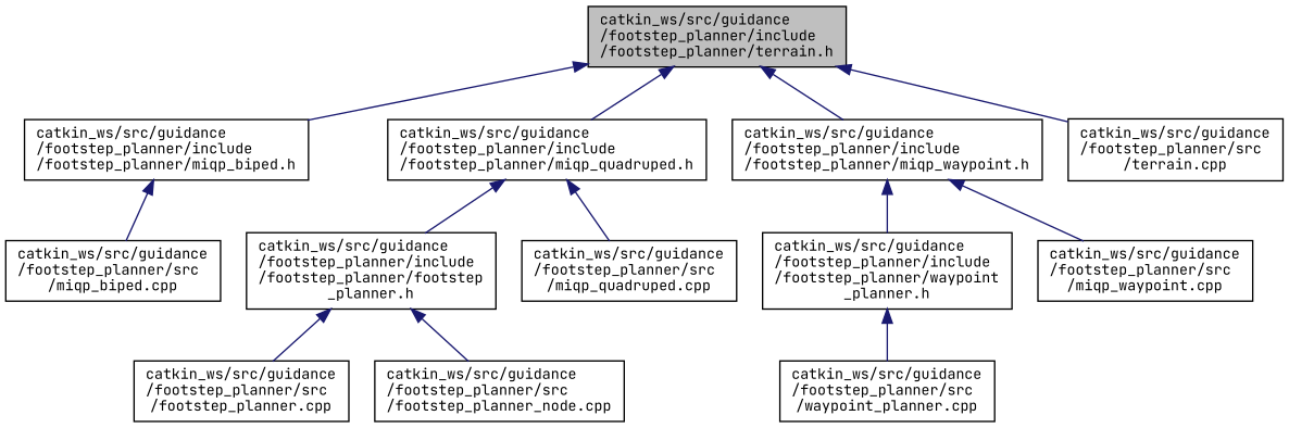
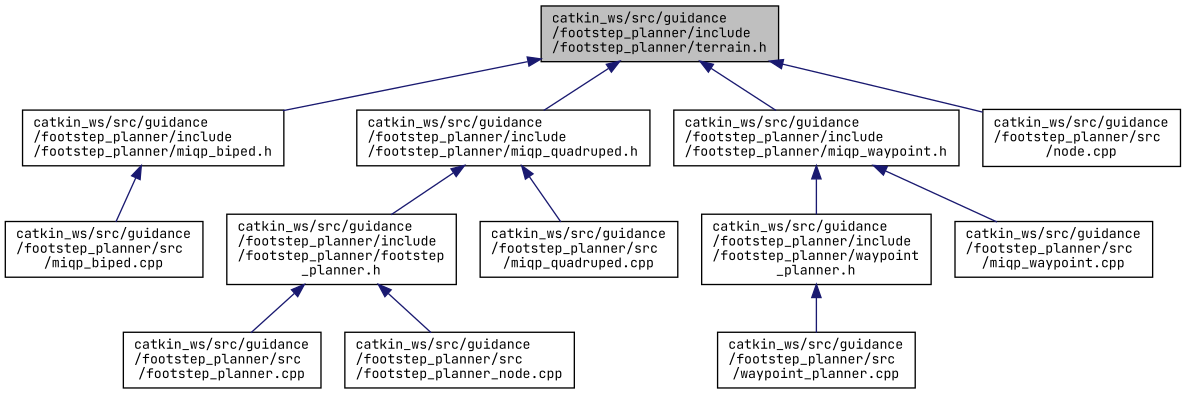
  digraph {
    fontname="JetBrains Mono"
    node [color=black fillcolor=white fontname="JetBrains Mono" fontsize=10 shape=record style=filled]
    edge [color=midnightblue dir=back fontname="JetBrains Mono" fontsize=10 labelfontname=Helvetica labelfontsize=10 style=solid]
    n1 [fillcolor=grey75 fontcolor=black height=0.2 label="catkin_ws/src/guidance\l/footstep_planner/include\l/footstep_planner/terrain.h" width=0.4]
    n2 [height=0.2 label="catkin_ws/src/guidance\l/footstep_planner/include\l/footstep_planner/miqp_biped.h" width=0.4]
    n3 [height=0.2 label="catkin_ws/src/guidance\l/footstep_planner/include\l/footstep_planner/miqp_quadruped.h" width=0.4]
    n4 [height=0.2 label="catkin_ws/src/guidance\l/footstep_planner/include\l/footstep_planner/miqp_waypoint.h" width=0.4]
-   n5 [height=0.2 label="catkin_ws/src/guidance\l/footstep_planner/src\l/terrain.cpp" width=0.4]
+   n5 [height=0.2 label="catkin_ws/src/guidance\l/footstep_planner/src\l/node.cpp" width=0.4]
    n6 [height=0.2 label="catkin_ws/src/guidance\l/footstep_planner/src\l/miqp_biped.cpp" width=0.4]
    n7 [height=0.2 label="catkin_ws/src/guidance\l/footstep_planner/include\l/footstep_planner/footstep\l_planner.h" width=0.4]
    n8 [height=0.2 label="catkin_ws/src/guidance\l/footstep_planner/src\l/miqp_quadruped.cpp" width=0.4]
    n9 [height=0.2 label="catkin_ws/src/guidance\l/footstep_planner/src\l/footstep_planner.cpp" width=0.4]
    n10 [height=0.2 label="catkin_ws/src/guidance\l/footstep_planner/src\l/footstep_planner_node.cpp" width=0.4]
    n11 [height=0.2 label="catkin_ws/src/guidance\l/footstep_planner/include\l/footstep_planner/waypoint\l_planner.h" width=0.4]
    n12 [height=0.2 label="catkin_ws/src/guidance\l/footstep_planner/src\l/miqp_waypoint.cpp" width=0.4]
    n13 [height=0.2 label="catkin_ws/src/guidance\l/footstep_planner/src\l/waypoint_planner.cpp" width=0.4]
    n1 -> n2
    n1 -> n3
    n1 -> n4
    n1 -> n5
    n2 -> n6
    n3 -> n7
    n3 -> n8
    n4 -> n11
    n4 -> n12
    n7 -> n9
    n7 -> n10
    n11 -> n13
  }
